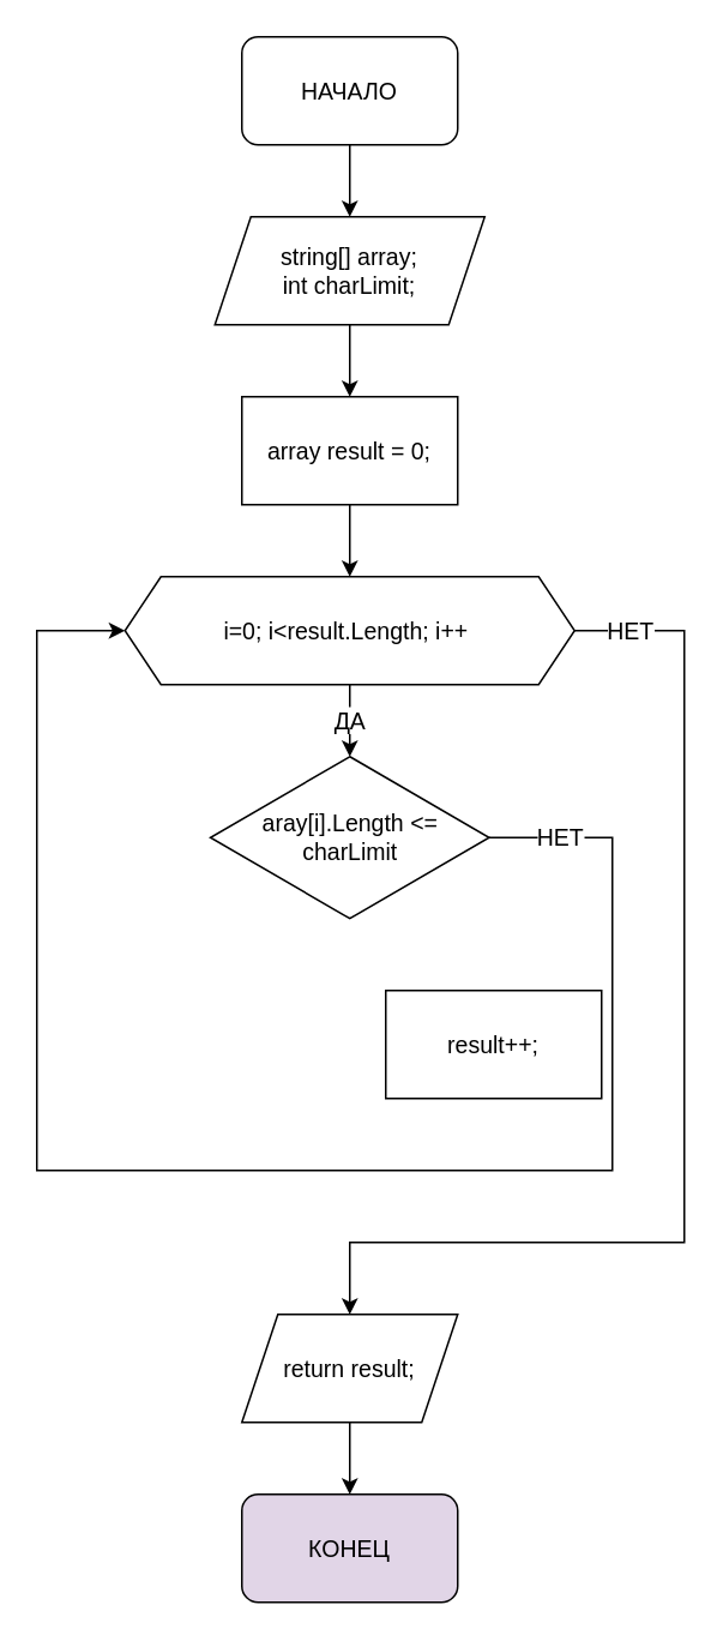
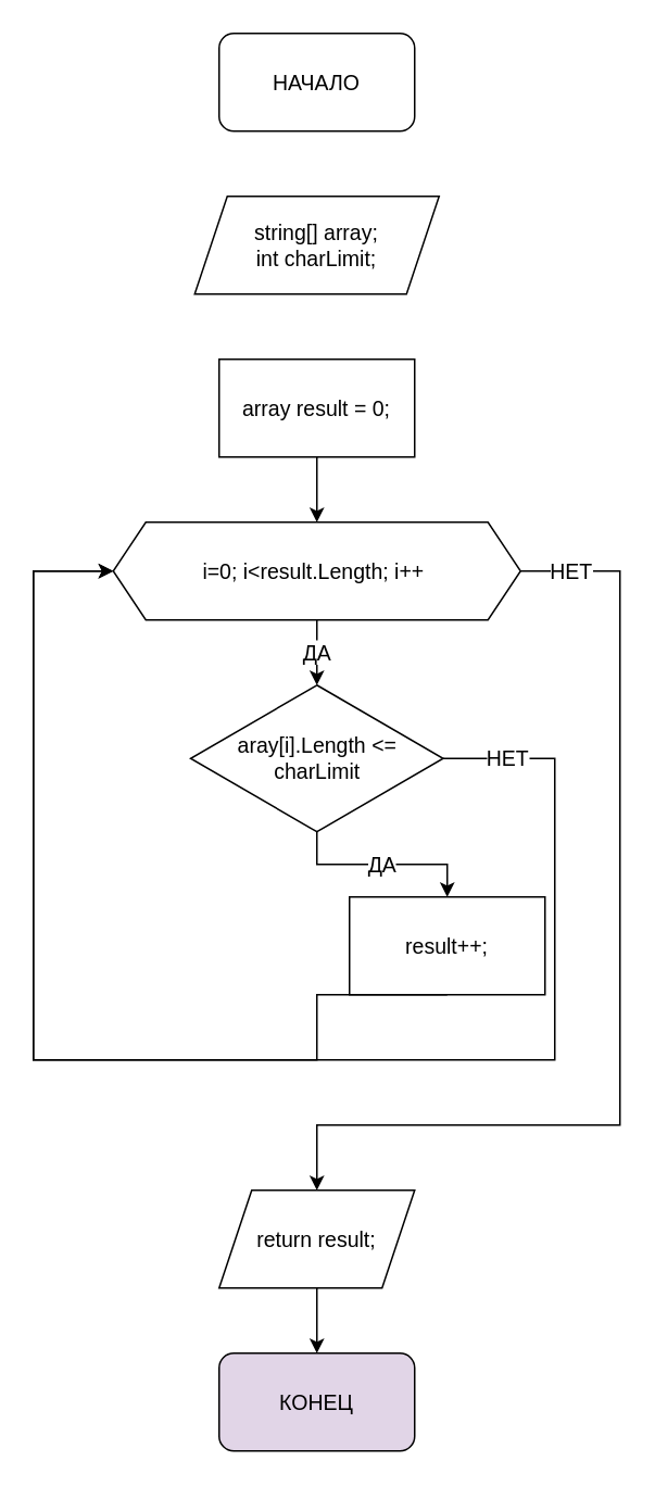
  <mxCell id="0" />
  <mxCell id="1" parent="0" />
- <mxCell id="2" style="edgeStyle=orthogonalEdgeStyle;rounded=0;orthogonalLoop=1;jettySize=auto;html=1;exitX=0.5;exitY=1;exitDx=0;exitDy=0;entryX=0.5;entryY=0;entryDx=0;entryDy=0;fontSize=13;endArrow=classic;endFill=1;startSize=6;endSize=6;" parent="1" source="3" target="5" edge="1"><mxGeometry relative="1" as="geometry" /></mxCell>
  <mxCell id="3" value="НАЧАЛО" style="rounded=1;whiteSpace=wrap;html=1;fontSize=13;" parent="1" vertex="1"><mxGeometry x="134" y="20" width="120" height="60" as="geometry" /></mxCell>
- <mxCell id="4" style="edgeStyle=orthogonalEdgeStyle;rounded=0;orthogonalLoop=1;jettySize=auto;html=1;exitX=0.5;exitY=1;exitDx=0;exitDy=0;entryX=0.5;entryY=0;entryDx=0;entryDy=0;fontSize=13;endArrow=classic;endFill=1;startSize=6;endSize=6;" parent="1" source="5" target="7" edge="1"><mxGeometry relative="1" as="geometry" /></mxCell>
  <mxCell id="5" value="string[] array;&lt;br&gt;int charLimit;" style="shape=parallelogram;perimeter=parallelogramPerimeter;whiteSpace=wrap;html=1;fixedSize=1;rounded=0;fontSize=13;" parent="1" vertex="1"><mxGeometry x="119" y="120" width="150" height="60" as="geometry" /></mxCell>
  <mxCell id="6" style="edgeStyle=orthogonalEdgeStyle;rounded=0;orthogonalLoop=1;jettySize=auto;html=1;exitX=0.5;exitY=1;exitDx=0;exitDy=0;entryX=0.5;entryY=0;entryDx=0;entryDy=0;fontSize=13;endArrow=classic;endFill=1;startSize=6;endSize=6;" parent="1" source="7" target="10" edge="1"><mxGeometry relative="1" as="geometry" /></mxCell>
  <mxCell id="7" value="array result = 0;" style="rounded=0;whiteSpace=wrap;html=1;fontSize=13;" parent="1" vertex="1"><mxGeometry x="134" y="220" width="120" height="60" as="geometry" /></mxCell>
  <mxCell id="8" value="ДА" style="edgeStyle=orthogonalEdgeStyle;rounded=0;orthogonalLoop=1;jettySize=auto;html=1;exitX=0.5;exitY=1;exitDx=0;exitDy=0;entryX=0.5;entryY=0;entryDx=0;entryDy=0;fontSize=13;endArrow=classic;endFill=1;startSize=6;endSize=6;" parent="1" source="10" target="13" edge="1"><mxGeometry relative="1" as="geometry" /></mxCell>
  <mxCell id="9" value="НЕТ" style="edgeStyle=orthogonalEdgeStyle;rounded=0;orthogonalLoop=1;jettySize=auto;html=1;exitX=1;exitY=0.5;exitDx=0;exitDy=0;entryX=0.5;entryY=0;entryDx=0;entryDy=0;fontSize=13;endArrow=classic;endFill=1;startSize=6;endSize=6;" parent="1" source="10" target="17" edge="1"><mxGeometry x="-0.901" relative="1" as="geometry"><Array as="points"><mxPoint x="380" y="350" /><mxPoint x="380" y="690" /><mxPoint x="194" y="690" /></Array><mxPoint as="offset" /></mxGeometry></mxCell>
  <mxCell id="10" value="i=0; i&amp;lt;result.Length; i++&amp;nbsp;" style="shape=hexagon;perimeter=hexagonPerimeter2;whiteSpace=wrap;html=1;fixedSize=1;rounded=0;fontSize=13;" parent="1" vertex="1"><mxGeometry x="69" y="320" width="250" height="60" as="geometry" /></mxCell>
+ <mxCell id="11" value="ДА" style="edgeStyle=orthogonalEdgeStyle;rounded=0;orthogonalLoop=1;jettySize=auto;html=1;exitX=0.5;exitY=1;exitDx=0;exitDy=0;entryX=0.5;entryY=0;entryDx=0;entryDy=0;fontSize=13;endArrow=classic;endFill=1;startSize=6;endSize=6;" parent="1" source="13" target="15" edge="1"><mxGeometry relative="1" as="geometry" /></mxCell>
  <mxCell id="12" value="НЕТ" style="edgeStyle=orthogonalEdgeStyle;rounded=0;orthogonalLoop=1;jettySize=auto;html=1;exitX=1;exitY=0.5;exitDx=0;exitDy=0;entryX=0;entryY=0.5;entryDx=0;entryDy=0;fontSize=13;endArrow=classic;endFill=1;startSize=6;endSize=6;" parent="1" source="13" target="10" edge="1"><mxGeometry x="-0.916" relative="1" as="geometry"><Array as="points"><mxPoint x="340" y="465" /><mxPoint x="340" y="650" /><mxPoint x="20" y="650" /><mxPoint x="20" y="350" /></Array><mxPoint as="offset" /></mxGeometry></mxCell>
  <mxCell id="13" value="aray[i].Length &amp;lt;= charLimit" style="rhombus;whiteSpace=wrap;html=1;rounded=0;fontSize=13;" parent="1" vertex="1"><mxGeometry x="116.5" y="420" width="155" height="90" as="geometry" /></mxCell>
+ <mxCell id="14" style="edgeStyle=orthogonalEdgeStyle;rounded=0;orthogonalLoop=1;jettySize=auto;html=1;exitX=0.5;exitY=1;exitDx=0;exitDy=0;entryX=0;entryY=0.5;entryDx=0;entryDy=0;fontSize=13;endArrow=classic;endFill=1;startSize=6;endSize=6;" parent="1" source="15" target="10" edge="1"><mxGeometry relative="1" as="geometry"><Array as="points"><mxPoint x="194" y="650" /><mxPoint x="20" y="650" /><mxPoint x="20" y="350" /></Array></mxGeometry></mxCell>
  <mxCell id="15" value="result++;" style="rounded=0;whiteSpace=wrap;html=1;fontSize=13;" parent="1" vertex="1"><mxGeometry x="214" y="550" width="120" height="60" as="geometry" /></mxCell>
  <mxCell id="16" style="edgeStyle=orthogonalEdgeStyle;rounded=0;orthogonalLoop=1;jettySize=auto;html=1;exitX=0.5;exitY=1;exitDx=0;exitDy=0;entryX=0.5;entryY=0;entryDx=0;entryDy=0;fontSize=13;endArrow=classic;endFill=1;startSize=6;endSize=6;" parent="1" source="17" target="18" edge="1"><mxGeometry relative="1" as="geometry" /></mxCell>
  <mxCell id="17" value="return result;" style="shape=parallelogram;perimeter=parallelogramPerimeter;whiteSpace=wrap;html=1;fixedSize=1;rounded=0;fontSize=13;" parent="1" vertex="1"><mxGeometry x="134" y="730" width="120" height="60" as="geometry" /></mxCell>
  <mxCell id="18" value="КОНЕЦ" style="rounded=1;whiteSpace=wrap;html=1;fontSize=13;fillColor=#e1d5e7;" parent="1" vertex="1"><mxGeometry x="134" y="830" width="120" height="60" as="geometry" /></mxCell>
